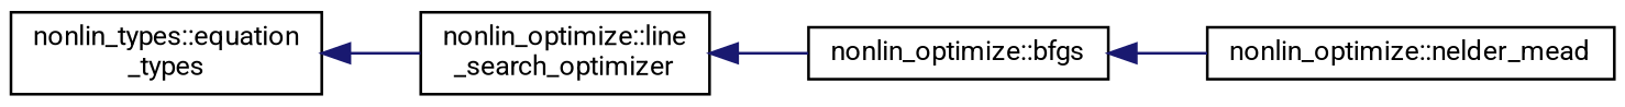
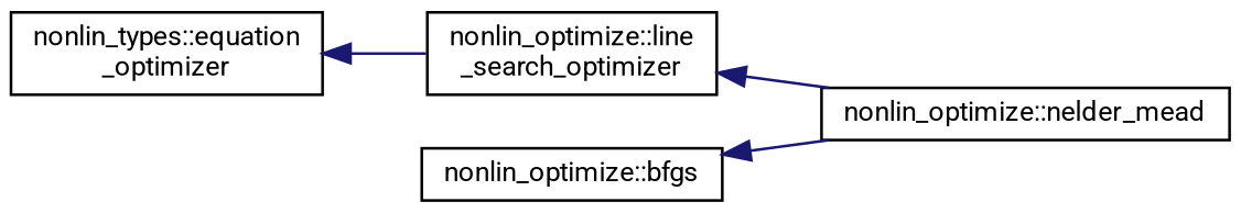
  digraph {
    fontname=Roboto
    rankdir=LR
    node [color=black fillcolor=white fontname=Roboto fontsize=10 shape=record style=filled]
    edge [color=midnightblue dir=back fontname=Roboto fontsize=10 labelfontname=Helvetica labelfontsize=10 style=solid]
-   n1 [height=0.2 label="nonlin_types::equation\l_types" width=0.4]
+   n1 [height=0.2 label="nonlin_types::equation\l_optimizer" width=0.4]
    n2 [height=0.2 label="nonlin_optimize::line\l_search_optimizer" width=0.4]
    n3 [height=0.2 label="nonlin_optimize::bfgs" width=0.4]
    n4 [height=0.2 label="nonlin_optimize::nelder_mead" width=0.4]
    n1 -> n2
-   n2 -> n3
+   n2 -> n4
    n3 -> n4
  }
